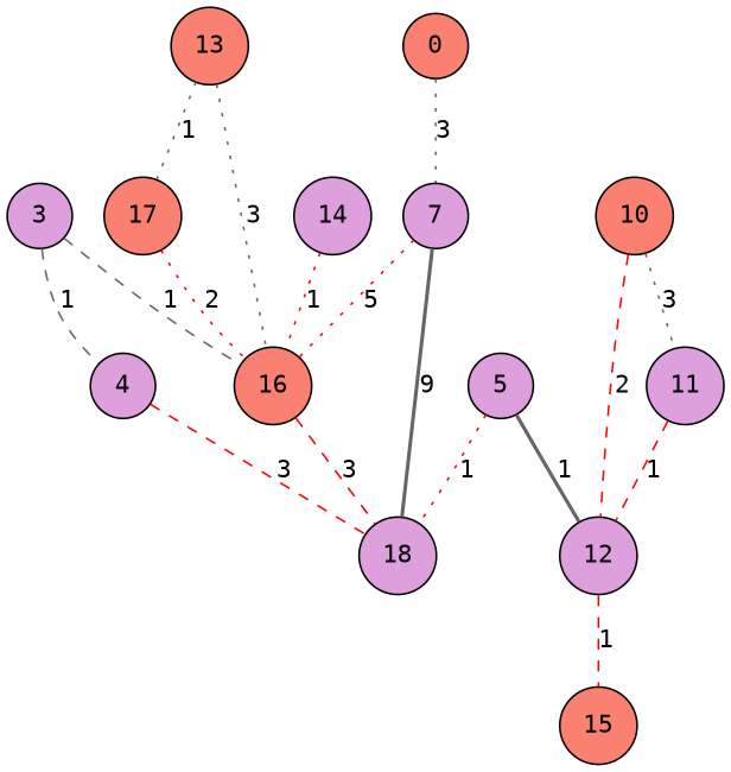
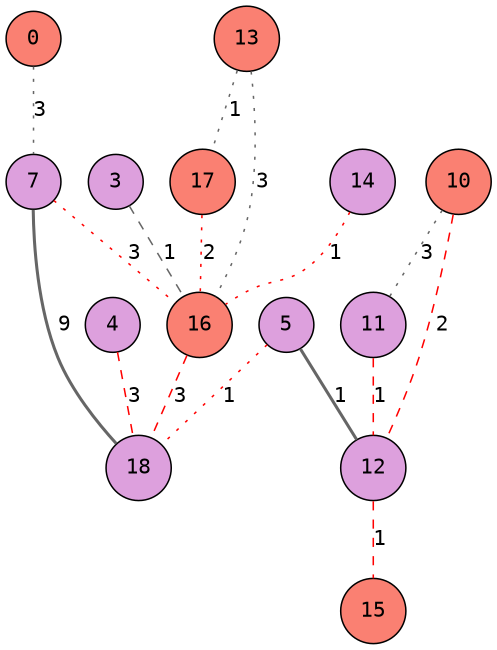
  graph {
    fontname="DejaVu Sans Mono"
    node [fillcolor=plum fontname="DejaVu Sans Mono" shape=circle style=filled]
    edge [color=red fontname="DejaVu Sans Mono" style=dotted]
    0 [fillcolor=salmon]
    7
    16 [fillcolor=salmon]
    18
    4
    3
    5
    12
    15 [fillcolor=salmon]
    10 [fillcolor=salmon]
    11
    13 [fillcolor=salmon]
    17 [fillcolor=salmon]
    14
    0 -- 7 [color=gray40 label=3]
-   7 -- 16 [label=5]
+   7 -- 16 [label=3]
    7 -- 18 [color=gray40 label=9 style=bold]
    16 -- 18 [label=3 style=dashed]
    4 -- 18 [label=3 style=dashed]
    3 -- 16 [color=gray40 label=1 style=dashed]
-   3 -- 4 [color=gray40 label=1 style=dashed]
    5 -- 18 [label=1]
    5 -- 12 [color=gray40 label=1 style=bold]
    12 -- 15 [label=1 style=dashed]
    10 -- 12 [label=2 style=dashed]
    10 -- 11 [color=gray40 label=3]
    11 -- 12 [label=1 style=dashed]
    13 -- 16 [color=gray40 label=3]
    13 -- 17 [color=gray40 label=1]
    17 -- 16 [label=2]
    14 -- 16 [label=1]
  }
